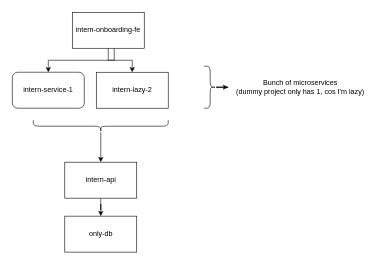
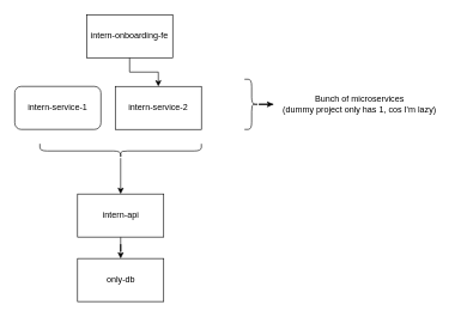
  <mxCell id="0" />
  <mxCell id="1" parent="0" />
- <mxCell id="2" style="edgeStyle=orthogonalEdgeStyle;rounded=0;orthogonalLoop=1;jettySize=auto;html=1;entryX=0.5;entryY=0;entryDx=0;entryDy=0;" edge="1" parent="1" source="4" target="8"><mxGeometry relative="1" as="geometry"><mxPoint x="190" y="120" as="targetPoint" /><Array as="points"><mxPoint x="190" y="100" /><mxPoint x="80" y="100" /></Array></mxGeometry></mxCell>
  <mxCell id="3" style="edgeStyle=orthogonalEdgeStyle;rounded=0;orthogonalLoop=1;jettySize=auto;html=1;" edge="1" parent="1" source="4" target="9"><mxGeometry relative="1" as="geometry" /></mxCell>
  <mxCell id="4" value="intern-onboarding-fe" style="rounded=0;whiteSpace=wrap;html=1;" vertex="1" parent="1"><mxGeometry x="120" y="20" width="120" height="60" as="geometry" /></mxCell>
  <mxCell id="5" value="" style="edgeStyle=orthogonalEdgeStyle;rounded=0;orthogonalLoop=1;jettySize=auto;html=1;" edge="1" parent="1" source="6" target="7"><mxGeometry relative="1" as="geometry" /></mxCell>
  <mxCell id="6" value="" style="shape=curlyBracket;whiteSpace=wrap;html=1;rounded=1;flipH=1;labelPosition=right;verticalLabelPosition=middle;align=left;verticalAlign=middle;size=0.5;" vertex="1" parent="1"><mxGeometry x="340" y="110" width="20" height="70" as="geometry" /></mxCell>
  <mxCell id="7" value="Bunch of microservices&lt;br&gt;(dummy project only has 1, cos I'm lazy)" style="text;html=1;align=center;verticalAlign=middle;resizable=0;points=[];autosize=1;strokeColor=none;fillColor=none;" vertex="1" parent="1"><mxGeometry x="380" y="125" width="240" height="40" as="geometry" /></mxCell>
  <mxCell id="8" value="intern-service-1" style="whiteSpace=wrap;html=1;rounded=1;" vertex="1" parent="1"><mxGeometry x="20" y="120" width="120" height="60" as="geometry" /></mxCell>
- <mxCell id="9" value="intern-lazy-2" style="whiteSpace=wrap;html=1;" vertex="1" parent="1"><mxGeometry x="160" y="120" width="120" height="60" as="geometry" /></mxCell>
+ <mxCell id="9" value="intern-service-2" style="whiteSpace=wrap;html=1;" vertex="1" parent="1"><mxGeometry x="160" y="120" width="120" height="60" as="geometry" /></mxCell>
  <mxCell id="10" value="" style="edgeStyle=orthogonalEdgeStyle;rounded=0;orthogonalLoop=1;jettySize=auto;html=1;" edge="1" parent="1" source="11" target="14"><mxGeometry relative="1" as="geometry" /></mxCell>
  <mxCell id="11" value="intern-api" style="whiteSpace=wrap;html=1;" vertex="1" parent="1"><mxGeometry x="107.5" y="270" width="120" height="60" as="geometry" /></mxCell>
  <mxCell id="12" value="" style="edgeStyle=orthogonalEdgeStyle;rounded=0;orthogonalLoop=1;jettySize=auto;html=1;" edge="1" parent="1" source="13" target="11"><mxGeometry relative="1" as="geometry" /></mxCell>
  <mxCell id="13" value="" style="shape=curlyBracket;whiteSpace=wrap;html=1;rounded=1;labelPosition=left;verticalLabelPosition=middle;align=right;verticalAlign=middle;size=0.5;rotation=-90;" vertex="1" parent="1"><mxGeometry x="157.5" y="97.5" width="20" height="225" as="geometry" /></mxCell>
  <mxCell id="14" value="only-db" style="whiteSpace=wrap;html=1;" vertex="1" parent="1"><mxGeometry x="107.5" y="360" width="120" height="60" as="geometry" /></mxCell>
